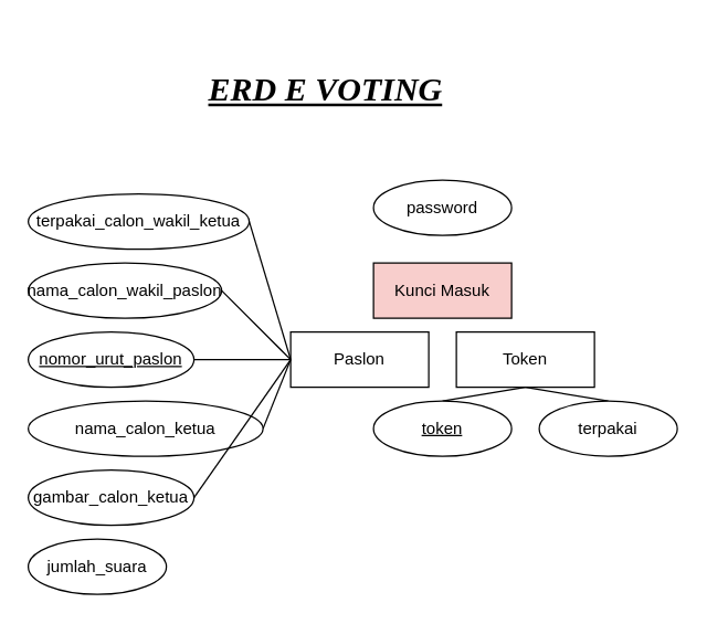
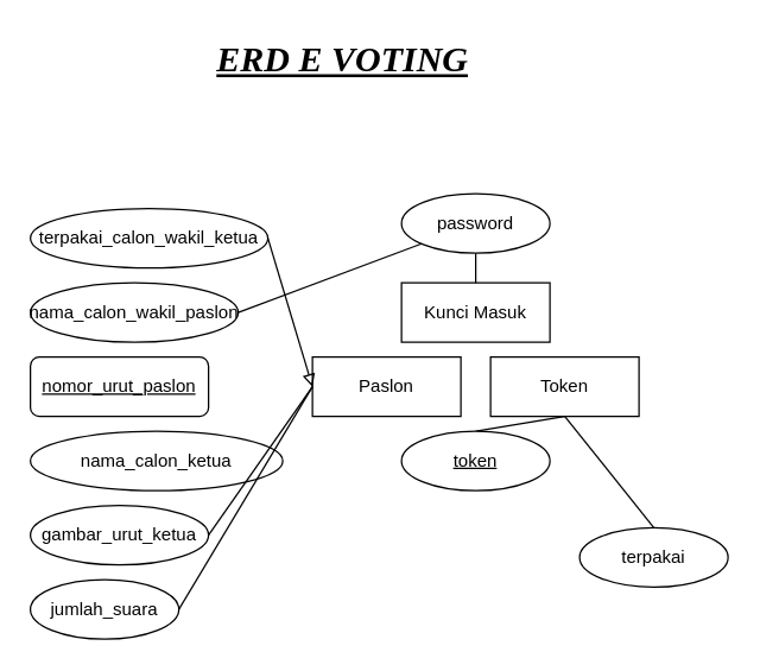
  <mxCell id="0" />
  <mxCell id="1" parent="0" />
  <mxCell id="2" value="Token" style="whiteSpace=wrap;html=1;align=center;" vertex="1" parent="1"><mxGeometry x="330" y="240" width="100" height="40" as="geometry" /></mxCell>
  <mxCell id="3" value="Paslon" style="whiteSpace=wrap;html=1;align=center;" vertex="1" parent="1"><mxGeometry x="210" y="240" width="100" height="40" as="geometry" /></mxCell>
- <mxCell id="4" value="Kunci Masuk" style="whiteSpace=wrap;html=1;align=center;fillColor=#f8cecc;" vertex="1" parent="1"><mxGeometry x="270" y="190" width="100" height="40" as="geometry" /></mxCell>
- <mxCell id="5" style="edgeStyle=none;rounded=0;orthogonalLoop=1;jettySize=auto;html=1;exitX=1;exitY=0.5;exitDx=0;exitDy=0;endArrow=none;endFill=0;entryX=0;entryY=0.5;entryDx=0;entryDy=0;" edge="1" parent="1" source="6" target="3"><mxGeometry relative="1" as="geometry"><mxPoint x="210" y="300" as="targetPoint" /></mxGeometry></mxCell>
+ <mxCell id="4" value="Kunci Masuk" style="whiteSpace=wrap;html=1;align=center;" vertex="1" parent="1"><mxGeometry x="270" y="190" width="100" height="40" as="geometry" /></mxCell>
  <mxCell id="6" value="nama_calon_ketua" style="ellipse;whiteSpace=wrap;html=1;align=center;" vertex="1" parent="1"><mxGeometry x="20" y="290" width="170" height="40" as="geometry" /></mxCell>
- <mxCell id="7" style="edgeStyle=none;rounded=0;orthogonalLoop=1;jettySize=auto;html=1;exitX=1;exitY=0.5;exitDx=0;exitDy=0;entryX=0;entryY=0.5;entryDx=0;entryDy=0;endArrow=none;endFill=0;" edge="1" parent="1" source="8" target="3"><mxGeometry relative="1" as="geometry" /></mxCell>
+ <mxCell id="7" style="edgeStyle=none;rounded=0;orthogonalLoop=1;jettySize=auto;html=1;exitX=1;exitY=0.5;exitDx=0;exitDy=0;endArrow=none;endFill=0;" edge="1" parent="1" source="8" target="16"><mxGeometry relative="1" as="geometry" /></mxCell>
  <mxCell id="8" value="nama_calon_wakil_paslon" style="ellipse;whiteSpace=wrap;html=1;align=center;" vertex="1" parent="1"><mxGeometry x="20" y="190" width="140" height="40" as="geometry" /></mxCell>
  <mxCell id="9" style="edgeStyle=none;rounded=0;orthogonalLoop=1;jettySize=auto;html=1;exitX=1;exitY=0.5;exitDx=0;exitDy=0;endArrow=none;endFill=0;" edge="1" parent="1" source="10"><mxGeometry relative="1" as="geometry"><mxPoint x="210" y="260" as="targetPoint" /></mxGeometry></mxCell>
- <mxCell id="10" value="gambar_calon_ketua" style="ellipse;whiteSpace=wrap;html=1;align=center;" vertex="1" parent="1"><mxGeometry x="20" y="340" width="120" height="40" as="geometry" /></mxCell>
- <mxCell id="11" style="rounded=0;orthogonalLoop=1;jettySize=auto;html=1;exitX=1;exitY=0.5;exitDx=0;exitDy=0;entryX=0;entryY=0.5;entryDx=0;entryDy=0;endArrow=none;endFill=0;" edge="1" parent="1" source="12" target="3"><mxGeometry relative="1" as="geometry" /></mxCell>
+ <mxCell id="10" value="gambar_urut_ketua" style="ellipse;whiteSpace=wrap;html=1;align=center;" vertex="1" parent="1"><mxGeometry x="20" y="340" width="120" height="40" as="geometry" /></mxCell>
+ <mxCell id="11" style="rounded=0;orthogonalLoop=1;jettySize=auto;html=1;exitX=1;exitY=0.5;exitDx=0;exitDy=0;entryX=0;entryY=0.5;entryDx=0;entryDy=0;endArrow=block;endFill=0;" edge="1" parent="1" source="12" target="3"><mxGeometry relative="1" as="geometry" /></mxCell>
  <mxCell id="12" value="terpakai_calon_wakil_ketua" style="ellipse;whiteSpace=wrap;html=1;align=center;" vertex="1" parent="1"><mxGeometry x="20" y="140" width="160" height="40" as="geometry" /></mxCell>
- <mxCell id="13" style="edgeStyle=none;rounded=0;orthogonalLoop=1;jettySize=auto;html=1;exitX=1;exitY=0.5;exitDx=0;exitDy=0;endArrow=none;endFill=0;entryX=0;entryY=0.5;entryDx=0;entryDy=0;" edge="1" parent="1" source="14" target="3"><mxGeometry relative="1" as="geometry"><mxPoint x="170" y="260" as="targetPoint" /></mxGeometry></mxCell>
- <mxCell id="14" value="nomor_urut_paslon" style="ellipse;whiteSpace=wrap;html=1;align=center;fontStyle=4;" vertex="1" parent="1"><mxGeometry x="20" y="240" width="120" height="40" as="geometry" /></mxCell>
+ <mxCell id="14" value="nomor_urut_paslon" style="whiteSpace=wrap;html=1;align=center;fontStyle=4;rounded=1;" vertex="1" parent="1"><mxGeometry x="20" y="240" width="120" height="40" as="geometry" /></mxCell>
+ <mxCell id="15" style="edgeStyle=none;rounded=0;orthogonalLoop=1;jettySize=auto;html=1;exitX=0.5;exitY=1;exitDx=0;exitDy=0;entryX=0.5;entryY=0;entryDx=0;entryDy=0;endArrow=none;endFill=0;" edge="1" parent="1" source="16" target="4"><mxGeometry relative="1" as="geometry" /></mxCell>
  <mxCell id="16" value="password" style="ellipse;whiteSpace=wrap;html=1;align=center;" vertex="1" parent="1"><mxGeometry x="270" y="130" width="100" height="40" as="geometry" /></mxCell>
+ <mxCell id="17" style="edgeStyle=none;rounded=0;orthogonalLoop=1;jettySize=auto;html=1;exitX=1;exitY=0.5;exitDx=0;exitDy=0;entryX=0;entryY=0.5;entryDx=0;entryDy=0;endArrow=none;endFill=0;" edge="1" parent="1" source="18" target="3"><mxGeometry relative="1" as="geometry" /></mxCell>
  <mxCell id="18" value="jumlah_suara" style="ellipse;whiteSpace=wrap;html=1;align=center;" vertex="1" parent="1"><mxGeometry x="20" y="390" width="100" height="40" as="geometry" /></mxCell>
  <mxCell id="19" style="edgeStyle=none;rounded=0;orthogonalLoop=1;jettySize=auto;html=1;exitX=0.5;exitY=0;exitDx=0;exitDy=0;entryX=0.5;entryY=1;entryDx=0;entryDy=0;endArrow=none;endFill=0;" edge="1" parent="1" source="20" target="2"><mxGeometry relative="1" as="geometry" /></mxCell>
  <mxCell id="20" value="token" style="ellipse;whiteSpace=wrap;html=1;align=center;fontStyle=4;" vertex="1" parent="1"><mxGeometry x="270" y="290" width="100" height="40" as="geometry" /></mxCell>
  <mxCell id="21" style="edgeStyle=none;rounded=0;orthogonalLoop=1;jettySize=auto;html=1;exitX=0.5;exitY=0;exitDx=0;exitDy=0;entryX=0.5;entryY=1;entryDx=0;entryDy=0;endArrow=none;endFill=0;" edge="1" parent="1" source="22" target="2"><mxGeometry relative="1" as="geometry" /></mxCell>
- <mxCell id="22" value="terpakai" style="ellipse;whiteSpace=wrap;html=1;align=center;" vertex="1" parent="1"><mxGeometry x="390" y="290" width="100" height="40" as="geometry" /></mxCell>
+ <mxCell id="22" value="terpakai" style="ellipse;whiteSpace=wrap;html=1;align=center;" vertex="1" parent="1"><mxGeometry x="390" y="355" width="100" height="40" as="geometry" /></mxCell>
  <mxCell id="23" style="edgeStyle=none;rounded=0;orthogonalLoop=1;jettySize=auto;html=1;exitX=0.5;exitY=0;exitDx=0;exitDy=0;endArrow=none;endFill=0;" edge="1" parent="1"><mxGeometry relative="1" as="geometry"><mxPoint x="270" y="230" as="sourcePoint" /><mxPoint x="270" y="230" as="targetPoint" /></mxGeometry></mxCell>
- <mxCell id="24" value="&lt;b&gt;&lt;font face=&quot;Times New Roman&quot; style=&quot;font-size: 24px;&quot;&gt;&lt;i&gt;&lt;u&gt;ERD E VOTING&lt;/u&gt;&lt;/i&gt;&lt;/font&gt;&lt;/b&gt;" style="text;html=1;resizable=0;autosize=1;align=center;verticalAlign=middle;points=[];fillColor=none;strokeColor=none;rounded=0;" vertex="1" parent="1"><mxGeometry x="145" y="45" width="180" height="40" as="geometry" /></mxCell>
+ <mxCell id="24" value="&lt;b&gt;&lt;font face=&quot;Times New Roman&quot; style=&quot;font-size: 24px;&quot;&gt;&lt;i&gt;&lt;u&gt;ERD E VOTING&lt;/u&gt;&lt;/i&gt;&lt;/font&gt;&lt;/b&gt;" style="text;html=1;resizable=0;autosize=1;align=center;verticalAlign=middle;points=[];fillColor=none;strokeColor=none;rounded=0;" vertex="1" parent="1"><mxGeometry x="140" y="20" width="180" height="40" as="geometry" /></mxCell>
